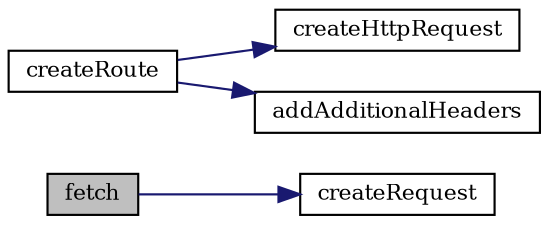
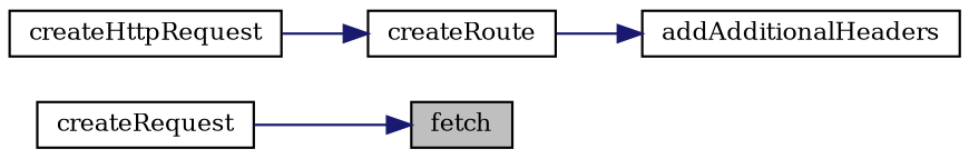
  digraph {
    fontname="DejaVu Serif"
    rankdir=LR
    node [color=black fillcolor=white fontname="DejaVu Serif" fontsize=10 shape=record style=filled]
    edge [color=midnightblue fontname="DejaVu Serif" fontsize=10 labelfontname=Helvetica labelfontsize=10 style=solid]
    n1 [fillcolor=grey75 fontcolor=black height=0.2 label=fetch width=0.4]
    n2 [height=0.2 label=createRequest width=0.4]
    n3 [height=0.2 label=createHttpRequest width=0.4]
    n4 [height=0.2 label=createRoute width=0.4]
    n5 [height=0.2 label=addAdditionalHeaders width=0.4]
-   n1 -> n2
-   n4 -> n3
+   n2 -> n1
+   n3 -> n4
    n4 -> n5
  }
